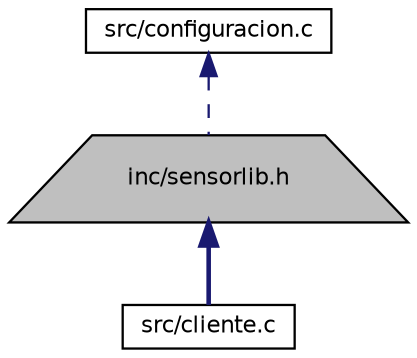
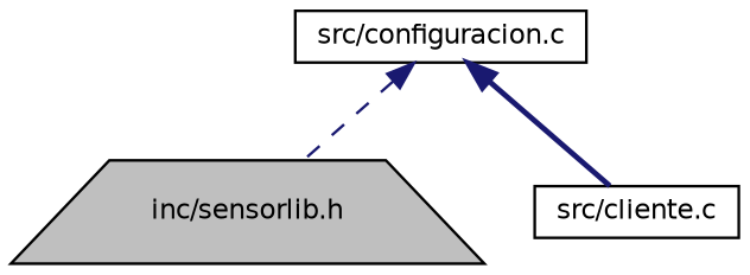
  digraph {
    node [color=black fillcolor=white fontname=Helvetica fontsize=10 shape=box style=filled]
    edge [color=midnightblue dir=back fontname=Helvetica fontsize=10 labelfontname=Helvetica labelfontsize=10]
    n1 [fillcolor=grey75 fontcolor=black height=0.2 label="inc/sensorlib.h" shape=trapezium width=0.4]
    n2 [height=0.2 label="src/cliente.c" width=0.4]
    n3 [height=0.2 label="src/configuracion.c" width=0.4]
-   n1 -> n2 [style=bold]
+   n3 -> n2 [style=bold]
    n3 -> n1 [style=dashed]
  }
